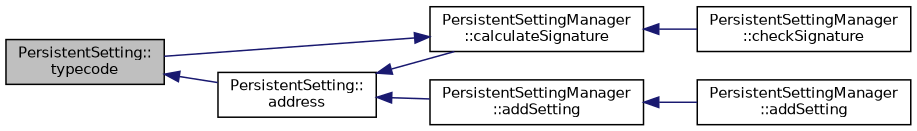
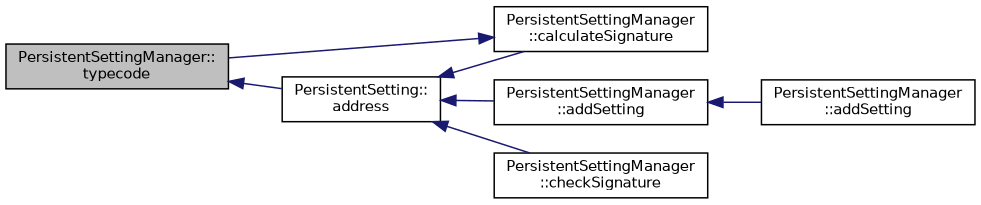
  digraph {
    rankdir=LR
    node [color=black fillcolor=white fontname=Helvetica fontsize=10 shape=record style=filled]
    edge [color=midnightblue dir=back fontname=Helvetica fontsize=10 labelfontname=Helvetica labelfontsize=10 style=solid]
-   n1 [fillcolor=grey75 fontcolor=black height=0.2 label="PersistentSetting::\ltypecode" width=0.4]
+   n1 [fillcolor=grey75 fontcolor=black height=0.2 label="PersistentSettingManager::\ltypecode" width=0.4]
    n2 [height=0.2 label="PersistentSetting::\laddress" width=0.4]
    n3 [height=0.2 label="PersistentSettingManager\l::calculateSignature" width=0.4]
    n4 [height=0.2 label="PersistentSettingManager\l::addSetting" width=0.4]
    n5 [height=0.2 label="PersistentSettingManager\l::checkSignature" width=0.4]
    n6 [height=0.2 label="PersistentSettingManager\l::addSetting" width=0.4]
    n1 -> n2
    n2 -> n3
    n2 -> n4
    n3 -> n1
-   n3 -> n5
+   n2 -> n5
    n4 -> n6
  }
